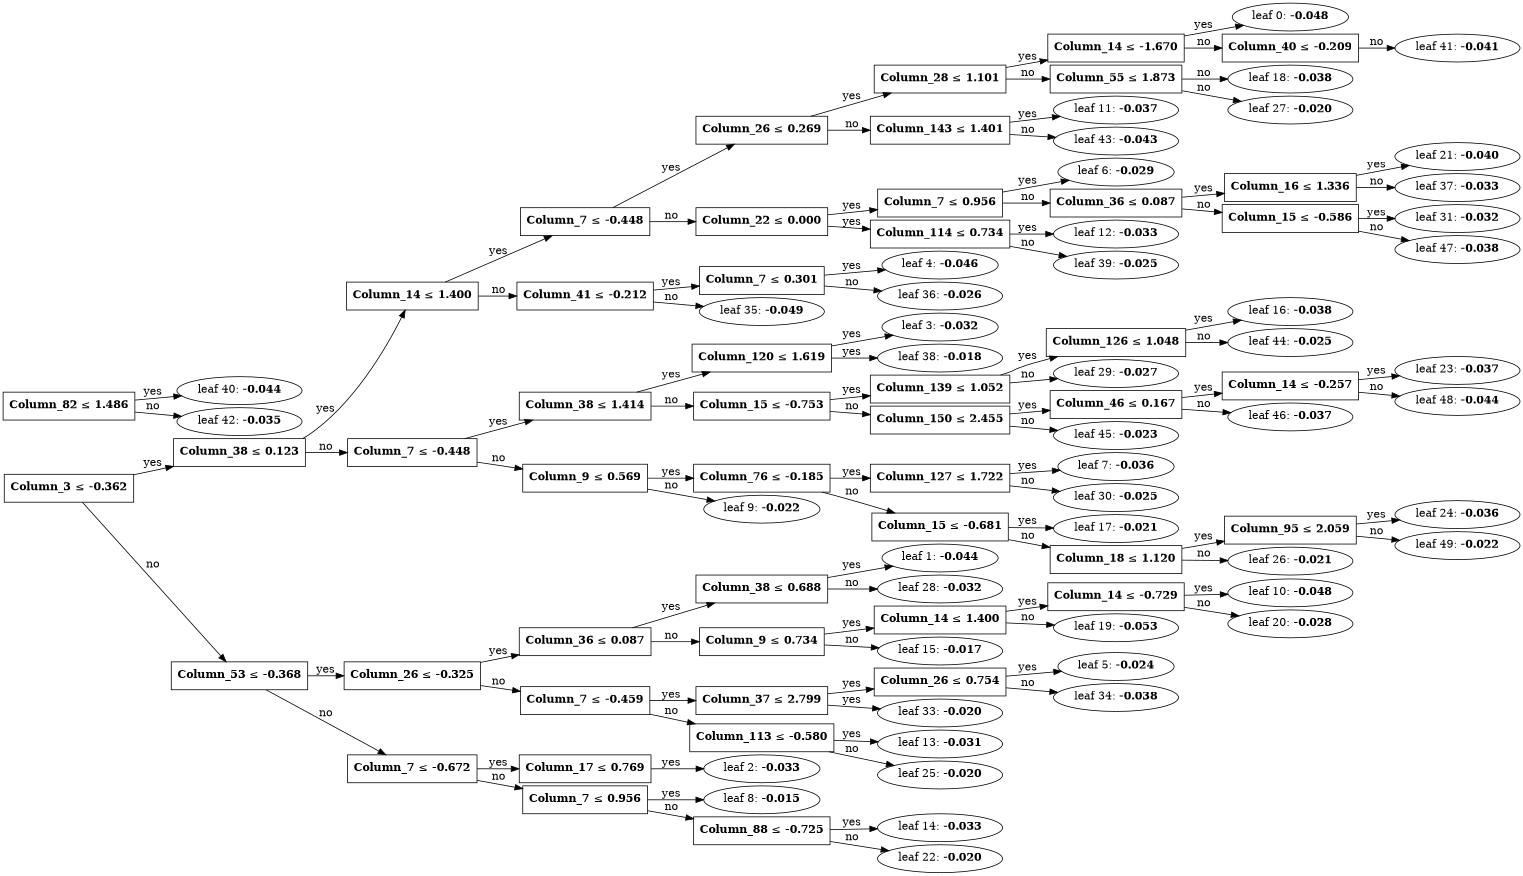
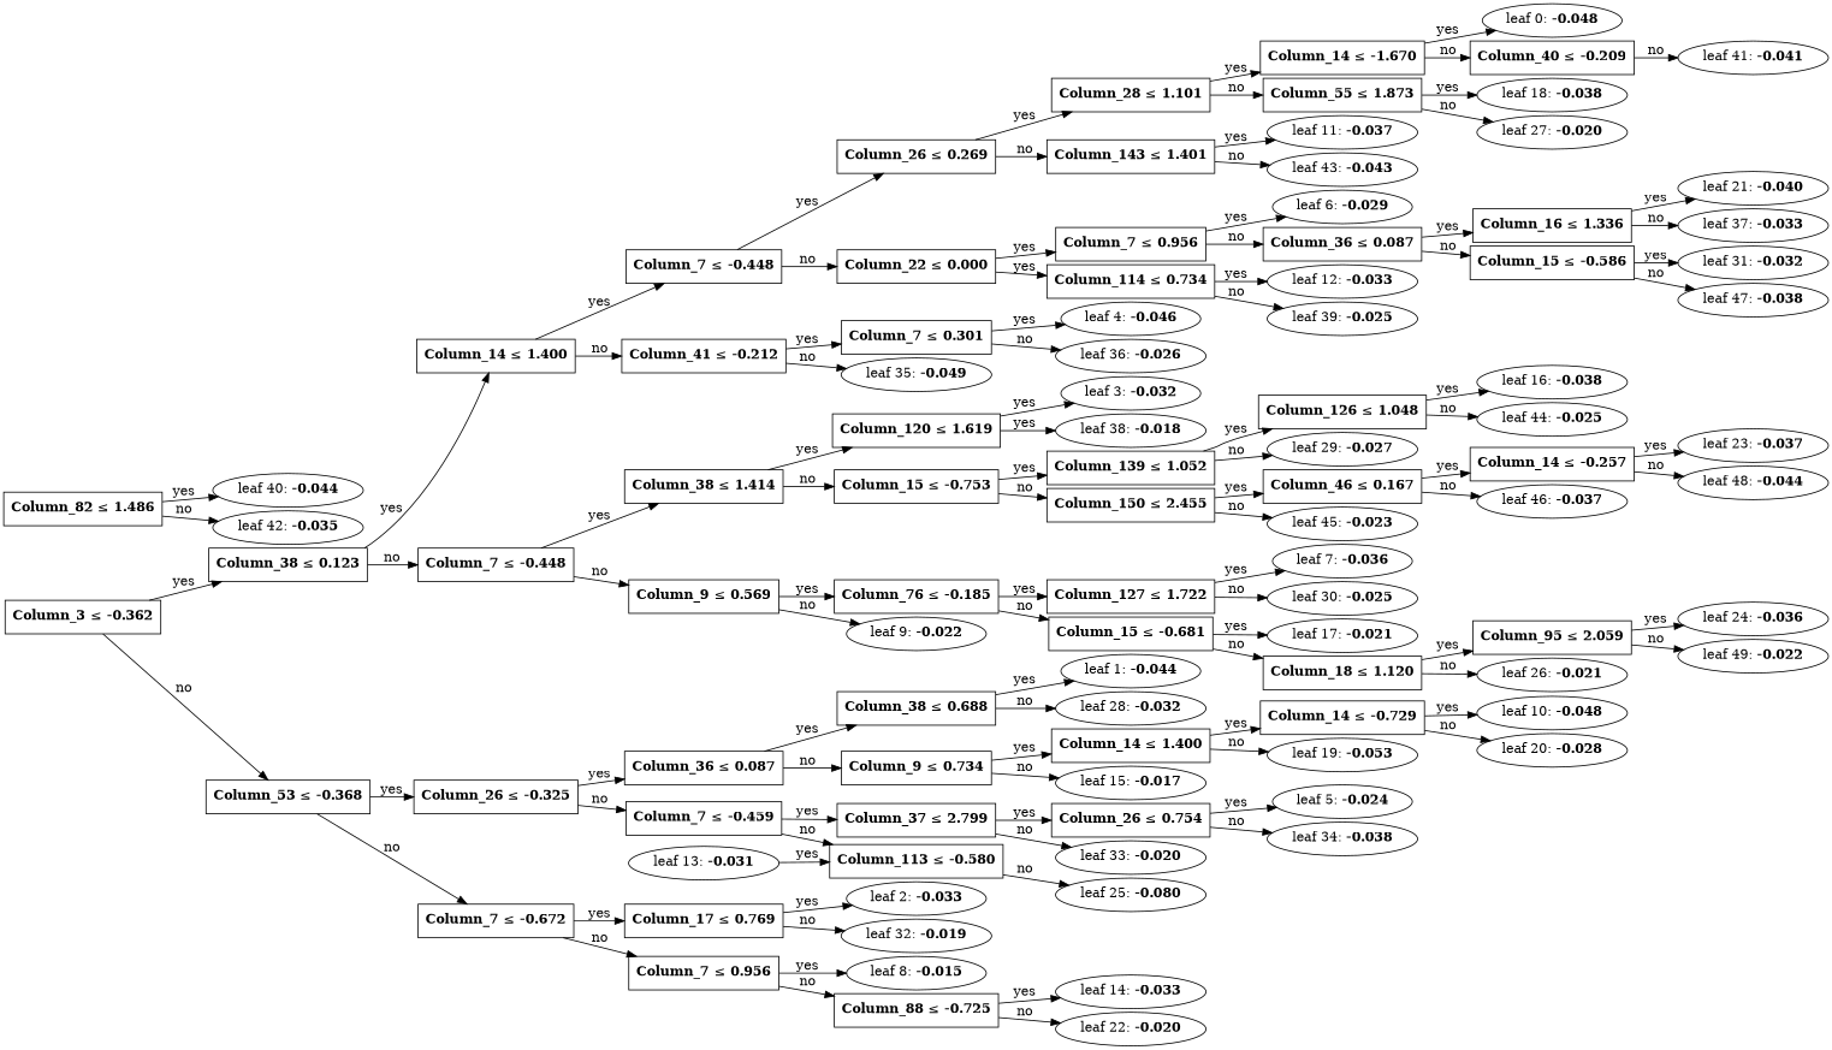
  digraph {
    nodesep=0.05
    rankdir=LR
    ranksep=0.3
    n1 [fillcolor=white label=<<B>Column_3</B> &#8804; <B>-0.362</B>> shape=rectangle]
    n2 [fillcolor=white label=<<B>Column_38</B> &#8804; <B>0.123</B>> shape=rectangle]
    n3 [fillcolor=white label=<<B>Column_53</B> &#8804; <B>-0.368</B>> shape=rectangle]
    n4 [fillcolor=white label=<<B>Column_14</B> &#8804; <B>1.400</B>> shape=rectangle]
    n5 [fillcolor=white label=<<B>Column_7</B> &#8804; <B>-0.448</B>> shape=rectangle]
    n6 [fillcolor=white label=<<B>Column_26</B> &#8804; <B>-0.325</B>> shape=rectangle]
    n7 [fillcolor=white label=<<B>Column_7</B> &#8804; <B>-0.672</B>> shape=rectangle]
    n8 [fillcolor=white label=<<B>Column_7</B> &#8804; <B>-0.448</B>> shape=rectangle]
    n9 [fillcolor=white label=<<B>Column_41</B> &#8804; <B>-0.212</B>> shape=rectangle]
    n10 [fillcolor=white label=<<B>Column_38</B> &#8804; <B>1.414</B>> shape=rectangle]
    n11 [fillcolor=white label=<<B>Column_9</B> &#8804; <B>0.569</B>> shape=rectangle]
    n12 [fillcolor=white label=<<B>Column_26</B> &#8804; <B>0.269</B>> shape=rectangle]
    n13 [fillcolor=white label=<<B>Column_22</B> &#8804; <B>0.000</B>> shape=rectangle]
    n14 [fillcolor=white label=<<B>Column_7</B> &#8804; <B>0.301</B>> shape=rectangle]
    n15 [label=<leaf 35: <B>-0.049</B>>]
    n16 [fillcolor=white label=<<B>Column_28</B> &#8804; <B>1.101</B>> shape=rectangle]
    n17 [fillcolor=white label=<<B>Column_143</B> &#8804; <B>1.401</B>> shape=rectangle]
    n18 [fillcolor=white label=<<B>Column_7</B> &#8804; <B>0.956</B>> shape=rectangle]
    n19 [fillcolor=white label=<<B>Column_114</B> &#8804; <B>0.734</B>> shape=rectangle]
    n20 [fillcolor=white label=<<B>Column_14</B> &#8804; <B>-1.670</B>> shape=rectangle]
    n21 [fillcolor=white label=<<B>Column_55</B> &#8804; <B>1.873</B>> shape=rectangle]
    n22 [label=<leaf 11: <B>-0.037</B>>]
    n23 [label=<leaf 43: <B>-0.043</B>>]
    n24 [label=<leaf 0: <B>-0.048</B>>]
    n25 [fillcolor=white label=<<B>Column_40</B> &#8804; <B>-0.209</B>> shape=rectangle]
    n26 [label=<leaf 18: <B>-0.038</B>>]
    n27 [label=<leaf 27: <B>-0.020</B>>]
    n28 [label=<leaf 41: <B>-0.041</B>>]
    n29 [fillcolor=white label=<<B>Column_82</B> &#8804; <B>1.486</B>> shape=rectangle]
    n30 [label=<leaf 40: <B>-0.044</B>>]
    n31 [label=<leaf 42: <B>-0.035</B>>]
    n32 [label=<leaf 6: <B>-0.029</B>>]
    n33 [fillcolor=white label=<<B>Column_36</B> &#8804; <B>0.087</B>> shape=rectangle]
    n34 [label=<leaf 12: <B>-0.033</B>>]
    n35 [label=<leaf 39: <B>-0.025</B>>]
    n36 [fillcolor=white label=<<B>Column_16</B> &#8804; <B>1.336</B>> shape=rectangle]
    n37 [fillcolor=white label=<<B>Column_15</B> &#8804; <B>-0.586</B>> shape=rectangle]
    n38 [label=<leaf 21: <B>-0.040</B>>]
    n39 [label=<leaf 37: <B>-0.033</B>>]
    n40 [label=<leaf 31: <B>-0.032</B>>]
    n41 [label=<leaf 47: <B>-0.038</B>>]
    n42 [label=<leaf 4: <B>-0.046</B>>]
    n43 [label=<leaf 36: <B>-0.026</B>>]
    n44 [fillcolor=white label=<<B>Column_120</B> &#8804; <B>1.619</B>> shape=rectangle]
    n45 [fillcolor=white label=<<B>Column_15</B> &#8804; <B>-0.753</B>> shape=rectangle]
    n46 [fillcolor=white label=<<B>Column_76</B> &#8804; <B>-0.185</B>> shape=rectangle]
    n47 [label=<leaf 9: <B>-0.022</B>>]
    n48 [label=<leaf 3: <B>-0.032</B>>]
    n49 [label=<leaf 38: <B>-0.018</B>>]
    n50 [fillcolor=white label=<<B>Column_139</B> &#8804; <B>1.052</B>> shape=rectangle]
    n51 [fillcolor=white label=<<B>Column_150</B> &#8804; <B>2.455</B>> shape=rectangle]
    n52 [fillcolor=white label=<<B>Column_126</B> &#8804; <B>1.048</B>> shape=rectangle]
    n53 [label=<leaf 29: <B>-0.027</B>>]
    n54 [fillcolor=white label=<<B>Column_46</B> &#8804; <B>0.167</B>> shape=rectangle]
    n55 [label=<leaf 45: <B>-0.023</B>>]
    n56 [label=<leaf 16: <B>-0.038</B>>]
    n57 [label=<leaf 44: <B>-0.025</B>>]
    n58 [fillcolor=white label=<<B>Column_14</B> &#8804; <B>-0.257</B>> shape=rectangle]
    n59 [label=<leaf 46: <B>-0.037</B>>]
    n60 [label=<leaf 23: <B>-0.037</B>>]
    n61 [label=<leaf 48: <B>-0.044</B>>]
    n62 [fillcolor=white label=<<B>Column_127</B> &#8804; <B>1.722</B>> shape=rectangle]
    n63 [fillcolor=white label=<<B>Column_15</B> &#8804; <B>-0.681</B>> shape=rectangle]
    n64 [label=<leaf 7: <B>-0.036</B>>]
    n65 [label=<leaf 30: <B>-0.025</B>>]
    n66 [label=<leaf 17: <B>-0.021</B>>]
    n67 [fillcolor=white label=<<B>Column_18</B> &#8804; <B>1.120</B>> shape=rectangle]
    n68 [fillcolor=white label=<<B>Column_95</B> &#8804; <B>2.059</B>> shape=rectangle]
    n69 [label=<leaf 26: <B>-0.021</B>>]
    n70 [label=<leaf 24: <B>-0.036</B>>]
    n71 [label=<leaf 49: <B>-0.022</B>>]
    n72 [fillcolor=white label=<<B>Column_36</B> &#8804; <B>0.087</B>> shape=rectangle]
    n73 [fillcolor=white label=<<B>Column_7</B> &#8804; <B>-0.459</B>> shape=rectangle]
    n74 [fillcolor=white label=<<B>Column_17</B> &#8804; <B>0.769</B>> shape=rectangle]
    n75 [fillcolor=white label=<<B>Column_7</B> &#8804; <B>0.956</B>> shape=rectangle]
    n76 [fillcolor=white label=<<B>Column_38</B> &#8804; <B>0.688</B>> shape=rectangle]
    n77 [fillcolor=white label=<<B>Column_9</B> &#8804; <B>0.734</B>> shape=rectangle]
    n78 [fillcolor=white label=<<B>Column_37</B> &#8804; <B>2.799</B>> shape=rectangle]
    n79 [fillcolor=white label=<<B>Column_113</B> &#8804; <B>-0.580</B>> shape=rectangle]
    n80 [label=<leaf 1: <B>-0.044</B>>]
    n81 [label=<leaf 28: <B>-0.032</B>>]
    n82 [fillcolor=white label=<<B>Column_14</B> &#8804; <B>1.400</B>> shape=rectangle]
    n83 [label=<leaf 15: <B>-0.017</B>>]
    n84 [fillcolor=white label=<<B>Column_14</B> &#8804; <B>-0.729</B>> shape=rectangle]
    n85 [label=<leaf 19: <B>-0.053</B>>]
    n86 [label=<leaf 10: <B>-0.048</B>>]
    n87 [label=<leaf 20: <B>-0.028</B>>]
    n88 [fillcolor=white label=<<B>Column_26</B> &#8804; <B>0.754</B>> shape=rectangle]
    n89 [label=<leaf 33: <B>-0.020</B>>]
    n90 [label=<leaf 13: <B>-0.031</B>>]
-   n91 [label=<leaf 25: <B>-0.020</B>>]
+   n91 [label=<leaf 25: <B>-0.080</B>>]
    n92 [label=<leaf 5: <B>-0.024</B>>]
    n93 [label=<leaf 34: <B>-0.038</B>>]
    n94 [label=<leaf 2: <B>-0.033</B>>]
+   n95 [label=<leaf 32: <B>-0.019</B>>]
    n96 [label=<leaf 8: <B>-0.015</B>>]
    n97 [fillcolor=white label=<<B>Column_88</B> &#8804; <B>-0.725</B>> shape=rectangle]
    n98 [label=<leaf 14: <B>-0.033</B>>]
    n99 [label=<leaf 22: <B>-0.020</B>>]
    n1 -> n2 [label=yes]
    n1 -> n3 [label=no]
    n2 -> n4 [label=yes]
    n2 -> n5 [label=no]
    n3 -> n6 [label=yes]
    n3 -> n7 [label=no]
    n4 -> n8 [label=yes]
    n4 -> n9 [label=no]
    n5 -> n10 [label=yes]
    n5 -> n11 [label=no]
    n6 -> n72 [label=yes]
    n6 -> n73 [label=no]
    n7 -> n74 [label=yes]
    n7 -> n75 [label=no]
    n8 -> n12 [label=yes]
    n8 -> n13 [label=no]
    n9 -> n14 [label=yes]
    n9 -> n15 [label=no]
    n10 -> n44 [label=yes]
    n10 -> n45 [label=no]
    n11 -> n46 [label=yes]
    n11 -> n47 [label=no]
    n12 -> n16 [label=yes]
    n12 -> n17 [label=no]
    n13 -> n18 [label=yes]
    n13 -> n19 [label=yes]
    n14 -> n42 [label=yes]
    n14 -> n43 [label=no]
    n16 -> n20 [label=yes]
    n16 -> n21 [label=no]
    n17 -> n22 [label=yes]
    n17 -> n23 [label=no]
    n18 -> n32 [label=yes]
    n18 -> n33 [label=no]
    n19 -> n34 [label=yes]
    n19 -> n35 [label=no]
    n20 -> n24 [label=yes]
    n20 -> n25 [label=no]
-   n21 -> n26 [label=no]
+   n21 -> n26 [label=yes]
    n21 -> n27 [label=no]
    n25 -> n28 [label=no]
    n29 -> n30 [label=yes]
    n29 -> n31 [label=no]
    n33 -> n36 [label=yes]
    n33 -> n37 [label=no]
    n36 -> n38 [label=yes]
    n36 -> n39 [label=no]
    n37 -> n40 [label=yes]
    n37 -> n41 [label=no]
    n44 -> n48 [label=yes]
    n44 -> n49 [label=yes]
    n45 -> n50 [label=yes]
    n45 -> n51 [label=no]
    n46 -> n62 [label=yes]
    n46 -> n63 [label=no]
    n50 -> n52 [label=yes]
    n50 -> n53 [label=no]
    n51 -> n54 [label=yes]
    n51 -> n55 [label=no]
    n52 -> n56 [label=yes]
    n52 -> n57 [label=no]
    n54 -> n58 [label=yes]
    n54 -> n59 [label=no]
    n58 -> n60 [label=yes]
    n58 -> n61 [label=no]
    n62 -> n64 [label=yes]
    n62 -> n65 [label=no]
    n63 -> n66 [label=yes]
    n63 -> n67 [label=no]
    n67 -> n68 [label=yes]
    n67 -> n69 [label=no]
    n68 -> n70 [label=yes]
    n68 -> n71 [label=no]
    n72 -> n76 [label=yes]
    n72 -> n77 [label=no]
    n73 -> n78 [label=yes]
    n73 -> n79 [label=no]
    n74 -> n94 [label=yes]
+   n74 -> n95 [label=no]
    n75 -> n96 [label=yes]
    n75 -> n97 [label=no]
    n76 -> n80 [label=yes]
    n76 -> n81 [label=no]
    n77 -> n82 [label=yes]
    n77 -> n83 [label=no]
    n78 -> n88 [label=yes]
-   n78 -> n89 [label=yes]
-   n79 -> n90 [label=yes]
+   n78 -> n89 [label=no]
+   n90 -> n79 [label=yes]
    n79 -> n91 [label=no]
    n82 -> n84 [label=yes]
    n82 -> n85 [label=no]
    n84 -> n86 [label=yes]
    n84 -> n87 [label=no]
    n88 -> n92 [label=yes]
    n88 -> n93 [label=no]
    n97 -> n98 [label=yes]
    n97 -> n99 [label=no]
  }
